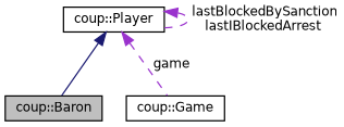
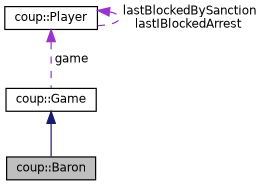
  digraph {
    node [color=black fillcolor=white fontname=Helvetica fontsize=10 shape=record style=filled]
    edge [color=darkorchid3 dir=back fontname=Helvetica fontsize=10 labelfontname=Helvetica labelfontsize=10 style=dashed]
    n1 [fillcolor=grey75 fontcolor=black height=0.2 label="coup::Baron" width=0.4]
    n2 [height=0.2 label="coup::Player" width=0.4]
    n3 [height=0.2 label="coup::Game" width=0.4]
-   n2 -> n1 [color=midnightblue style=solid]
+   n3 -> n1 [color=midnightblue style=solid]
    n2 -> n2 [label=" lastBlockedBySanction\nlastIBlockedArrest"]
    n2 -> n3 [label=" game"]
  }
